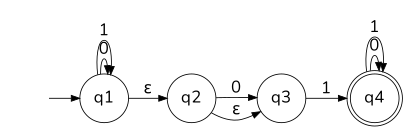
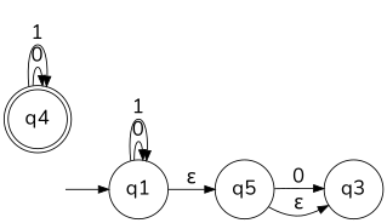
  digraph {
    fontname=Nunito
    rankdir=LR
    node [fontname=Nunito fontsize=20 shape=circle]
    edge [fontname=Nunito fontsize="20pt"]
    "" [shape=plaintext]
    n2 [label=q1]
-   n3 [label=q2]
+   n3 [label=q5]
    n4 [label=q4 shape=doublecircle]
    n5 [label=q3]
    "" -> n2
    n2 -> n2 [label=0]
    n2 -> n2 [label=1]
    n2 -> n3 [label="ε"]
    n3 -> n5 [label=0]
    n3 -> n5 [label="ε"]
    n4 -> n4 [label=0]
    n4 -> n4 [label=1]
-   n5 -> n4 [label=1]
  }
